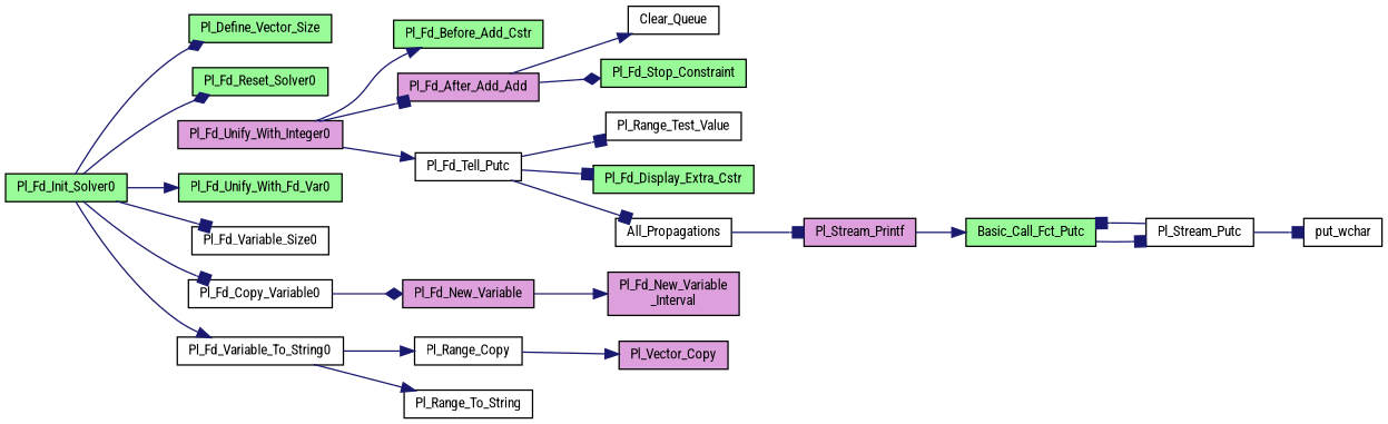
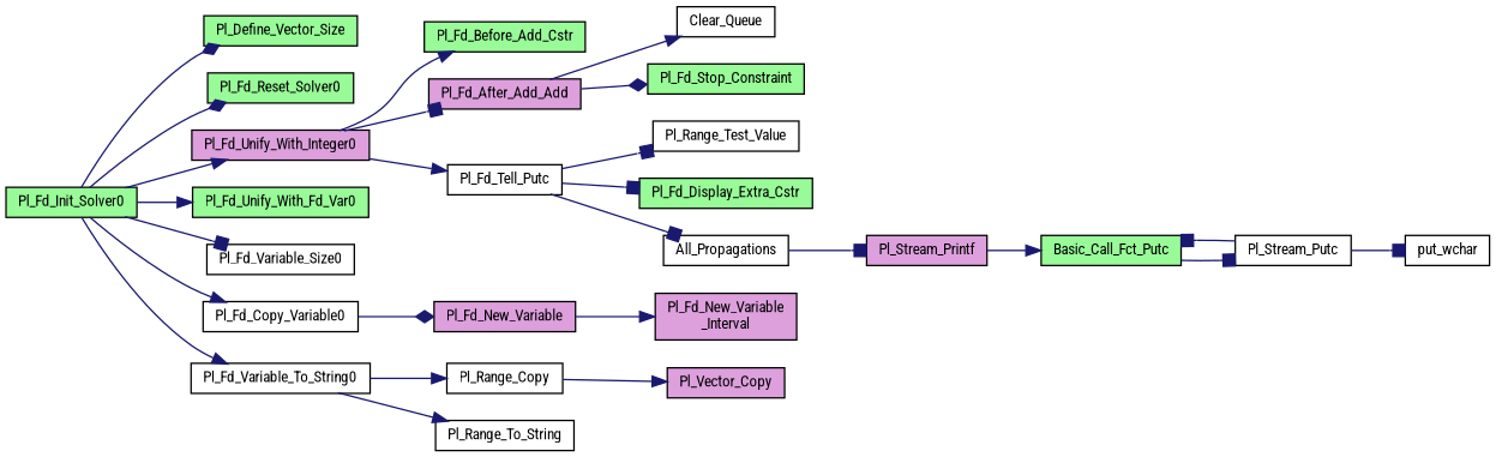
  digraph {
    fontname="Roboto Condensed"
    rankdir=LR
    node [color=black fillcolor=white fontname="Roboto Condensed" fontsize=10 shape=record style=filled]
    edge [arrowhead=normal color=midnightblue fontname="Roboto Condensed" fontsize=10 labelfontname=Helvetica labelfontsize=10 style=solid]
    n1 [fillcolor=palegreen fontcolor=black height=0.2 label=Pl_Fd_Init_Solver0 width=0.4]
    n2 [fillcolor=palegreen height=0.2 label=Pl_Define_Vector_Size width=0.4]
    n3 [fillcolor=palegreen height=0.2 label=Pl_Fd_Reset_Solver0 width=0.4]
    n4 [fillcolor=plum height=0.2 label=Pl_Fd_Unify_With_Integer0 width=0.4]
    n5 [fillcolor=palegreen height=0.2 label=Pl_Fd_Unify_With_Fd_Var0 width=0.4]
    n6 [height=0.2 label=Pl_Fd_Variable_Size0 width=0.4]
    n7 [height=0.2 label=Pl_Fd_Copy_Variable0 width=0.4]
    n8 [height=0.2 label=Pl_Fd_Variable_To_String0 width=0.4]
    n9 [fillcolor=palegreen height=0.2 label=Pl_Fd_Before_Add_Cstr width=0.4]
    n10 [fillcolor=plum height=0.2 label=Pl_Fd_After_Add_Add width=0.4]
    n11 [height=0.2 label=Pl_Fd_Tell_Putc width=0.4]
    n12 [fillcolor=plum height=0.2 label=Pl_Fd_New_Variable width=0.4]
    n13 [height=0.2 label=Pl_Range_Copy width=0.4]
    n14 [height=0.2 label=Pl_Range_To_String width=0.4]
    n15 [height=0.2 label=Clear_Queue width=0.4]
    n16 [fillcolor=palegreen height=0.2 label=Pl_Fd_Stop_Constraint width=0.4]
    n17 [height=0.2 label=Pl_Range_Test_Value width=0.4]
    n18 [fillcolor=palegreen height=0.2 label=Pl_Fd_Display_Extra_Cstr width=0.4]
    n19 [height=0.2 label=All_Propagations width=0.4]
    n20 [fillcolor=plum height=0.2 label=Pl_Stream_Printf width=0.4]
    n21 [fillcolor=palegreen height=0.2 label=Basic_Call_Fct_Putc width=0.4]
    n22 [height=0.2 label=Pl_Stream_Putc width=0.4]
    n23 [height=0.2 label=put_wchar width=0.4]
    n24 [fillcolor=plum height=0.2 label="Pl_Fd_New_Variable\l_Interval" width=0.4]
    n25 [fillcolor=plum height=0.2 label=Pl_Vector_Copy width=0.4]
    n1 -> n2 [arrowhead=diamond]
    n1 -> n3 [arrowhead=diamond]
+   n1 -> n4
    n1 -> n5
    n1 -> n6 [arrowhead=box]
-   n1 -> n7 [arrowhead=box]
+   n1 -> n7
    n1 -> n8
    n4 -> n9
    n4 -> n10 [arrowhead=box]
    n4 -> n11
    n7 -> n12 [arrowhead=diamond]
    n8 -> n13
    n8 -> n14
    n10 -> n15
    n10 -> n16 [arrowhead=diamond]
    n11 -> n17 [arrowhead=box]
    n11 -> n18 [arrowhead=box]
    n11 -> n19 [arrowhead=box]
    n12 -> n24
    n13 -> n25
    n19 -> n20 [arrowhead=box]
    n20 -> n21
    n21 -> n22 [arrowhead=box]
    n22 -> n21 [arrowhead=box]
    n22 -> n23 [arrowhead=box]
  }
